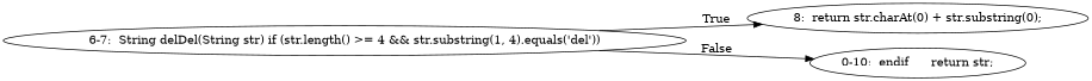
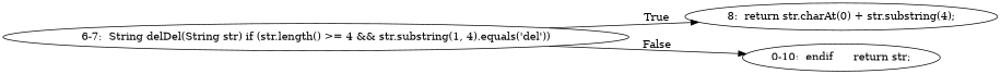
  digraph {
    rankdir=LR
    n1 [label="6-7:  String delDel(String str)	if (str.length() >= 4 && str.substring(1, 4).equals('del'))"]
-   n2 [label="8:  return str.charAt(0) + str.substring(0);"]
+   n2 [label="8:  return str.charAt(0) + str.substring(4);"]
    n3 [label="0-10:  endif	return str;"]
    n1 -> n2 [label=True]
    n1 -> n3 [label=False]
  }
